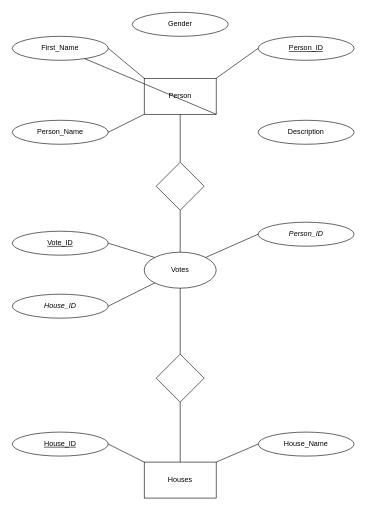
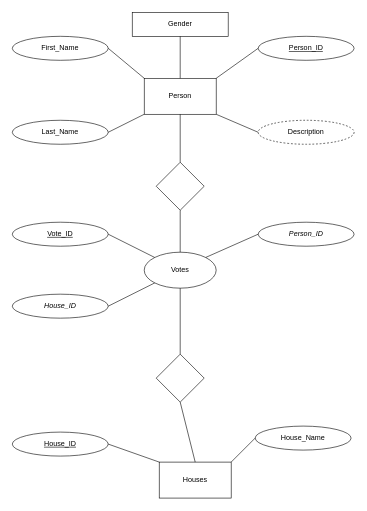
  <mxCell id="0" />
  <mxCell id="1" parent="0" />
  <mxCell id="2" value="Person" style="rounded=0;whiteSpace=wrap;html=1;" vertex="1" parent="1"><mxGeometry x="240" y="130" width="120" height="60" as="geometry" /></mxCell>
  <mxCell id="3" value="Votes" style="ellipse;whiteSpace=wrap;html=1;" vertex="1" parent="1"><mxGeometry x="240" y="420" width="120" height="60" as="geometry" /></mxCell>
- <mxCell id="4" value="Houses" style="rounded=0;whiteSpace=wrap;html=1;" vertex="1" parent="1"><mxGeometry x="240" y="770" width="120" height="60" as="geometry" /></mxCell>
+ <mxCell id="4" value="Houses" style="rounded=0;whiteSpace=wrap;html=1;" vertex="1" parent="1"><mxGeometry x="265" y="770" width="120" height="60" as="geometry" /></mxCell>
  <mxCell id="5" value="First_Name" style="ellipse;whiteSpace=wrap;html=1;" vertex="1" parent="1"><mxGeometry x="20" y="60" width="160" height="40" as="geometry" /></mxCell>
- <mxCell id="6" value="Person_Name" style="ellipse;whiteSpace=wrap;html=1;" vertex="1" parent="1"><mxGeometry x="20" y="200" width="160" height="40" as="geometry" /></mxCell>
- <mxCell id="7" value="Gender" style="ellipse;whiteSpace=wrap;html=1;" vertex="1" parent="1"><mxGeometry x="220" y="20" width="160" height="40" as="geometry" /></mxCell>
- <mxCell id="8" value="Description" style="ellipse;whiteSpace=wrap;html=1;" vertex="1" parent="1"><mxGeometry x="430" y="200" width="160" height="40" as="geometry" /></mxCell>
+ <mxCell id="6" value="Last_Name" style="ellipse;whiteSpace=wrap;html=1;" vertex="1" parent="1"><mxGeometry x="20" y="200" width="160" height="40" as="geometry" /></mxCell>
+ <mxCell id="7" value="Gender" style="whiteSpace=wrap;html=1;rounded=0;" vertex="1" parent="1"><mxGeometry x="220" y="20" width="160" height="40" as="geometry" /></mxCell>
+ <mxCell id="8" value="Description" style="ellipse;whiteSpace=wrap;html=1;dashed=1;" vertex="1" parent="1"><mxGeometry x="430" y="200" width="160" height="40" as="geometry" /></mxCell>
  <mxCell id="9" value="Person_ID" style="ellipse;whiteSpace=wrap;html=1;fontStyle=4;verticalAlign=middle;" vertex="1" parent="1"><mxGeometry x="430" y="60" width="160" height="40" as="geometry" /></mxCell>
- <mxCell id="10" value="Vote_ID" style="ellipse;whiteSpace=wrap;html=1;fontStyle=4" vertex="1" parent="1"><mxGeometry x="20" y="385" width="160" height="40" as="geometry" /></mxCell>
+ <mxCell id="10" value="Vote_ID" style="ellipse;whiteSpace=wrap;html=1;fontStyle=4" vertex="1" parent="1"><mxGeometry x="20" y="370" width="160" height="40" as="geometry" /></mxCell>
  <mxCell id="11" value="Person_ID" style="ellipse;whiteSpace=wrap;html=1;fontStyle=2" vertex="1" parent="1"><mxGeometry x="430" y="370" width="160" height="40" as="geometry" /></mxCell>
  <mxCell id="12" value="House_ID" style="ellipse;whiteSpace=wrap;html=1;fontStyle=2" vertex="1" parent="1"><mxGeometry x="20" y="490" width="160" height="40" as="geometry" /></mxCell>
  <mxCell id="13" value="House_ID" style="ellipse;whiteSpace=wrap;html=1;fontStyle=4" vertex="1" parent="1"><mxGeometry x="20" y="720" width="160" height="40" as="geometry" /></mxCell>
- <mxCell id="14" value="House_Name" style="ellipse;whiteSpace=wrap;html=1;" vertex="1" parent="1"><mxGeometry x="430" y="720" width="160" height="40" as="geometry" /></mxCell>
+ <mxCell id="14" value="House_Name" style="ellipse;whiteSpace=wrap;html=1;" vertex="1" parent="1"><mxGeometry x="425" y="710" width="160" height="40" as="geometry" /></mxCell>
  <mxCell id="15" value="" style="endArrow=none;html=1;rounded=0;entryX=1;entryY=0.5;entryDx=0;entryDy=0;" edge="1" parent="1" target="5"><mxGeometry width="50" height="50" relative="1" as="geometry"><mxPoint x="240" y="130" as="sourcePoint" /><mxPoint x="170" y="40" as="targetPoint" /></mxGeometry></mxCell>
  <mxCell id="16" value="" style="endArrow=none;html=1;rounded=0;entryX=1;entryY=0.5;entryDx=0;entryDy=0;exitX=0;exitY=1;exitDx=0;exitDy=0;" edge="1" parent="1" source="2" target="6"><mxGeometry width="50" height="50" relative="1" as="geometry"><mxPoint x="320" y="170" as="sourcePoint" /><mxPoint x="370" y="120" as="targetPoint" /></mxGeometry></mxCell>
+ <mxCell id="17" value="" style="endArrow=none;html=1;rounded=0;entryX=0.5;entryY=1;entryDx=0;entryDy=0;exitX=0.5;exitY=0;exitDx=0;exitDy=0;" edge="1" parent="1" source="2" target="7"><mxGeometry width="50" height="50" relative="1" as="geometry"><mxPoint x="275" y="130" as="sourcePoint" /><mxPoint x="325" y="80" as="targetPoint" /></mxGeometry></mxCell>
  <mxCell id="18" value="" style="endArrow=none;html=1;rounded=0;entryX=0;entryY=0.5;entryDx=0;entryDy=0;exitX=1;exitY=0;exitDx=0;exitDy=0;" edge="1" parent="1" source="2" target="9"><mxGeometry width="50" height="50" relative="1" as="geometry"><mxPoint x="360" y="135" as="sourcePoint" /><mxPoint x="410" y="85" as="targetPoint" /></mxGeometry></mxCell>
- <mxCell id="19" value="" style="endArrow=none;html=1;rounded=0;exitX=1;exitY=1;exitDx=0;exitDy=0;" edge="1" parent="1" source="2" target="5"><mxGeometry width="50" height="50" relative="1" as="geometry"><mxPoint x="380" y="160" as="sourcePoint" /><mxPoint x="430" y="110" as="targetPoint" /></mxGeometry></mxCell>
+ <mxCell id="19" value="" style="endArrow=none;html=1;rounded=0;exitX=1;exitY=1;exitDx=0;exitDy=0;entryX=0;entryY=0.5;entryDx=0;entryDy=0;" edge="1" parent="1" source="2" target="8"><mxGeometry width="50" height="50" relative="1" as="geometry"><mxPoint x="380" y="160" as="sourcePoint" /><mxPoint x="430" y="110" as="targetPoint" /></mxGeometry></mxCell>
  <mxCell id="20" value="" style="rhombus;whiteSpace=wrap;html=1;" vertex="1" parent="1"><mxGeometry x="260" y="270" width="80" height="80" as="geometry" /></mxCell>
  <mxCell id="21" value="" style="endArrow=none;html=1;rounded=0;exitX=0.5;exitY=0;exitDx=0;exitDy=0;entryX=0.5;entryY=1;entryDx=0;entryDy=0;" edge="1" parent="1" source="3" target="20"><mxGeometry width="50" height="50" relative="1" as="geometry"><mxPoint x="290" y="500" as="sourcePoint" /><mxPoint x="340" y="450" as="targetPoint" /></mxGeometry></mxCell>
  <mxCell id="22" value="" style="endArrow=none;html=1;rounded=0;exitX=0.5;exitY=0;exitDx=0;exitDy=0;entryX=0.5;entryY=1;entryDx=0;entryDy=0;" edge="1" parent="1" source="20" target="2"><mxGeometry width="50" height="50" relative="1" as="geometry"><mxPoint x="320" y="270" as="sourcePoint" /><mxPoint x="370" y="220" as="targetPoint" /></mxGeometry></mxCell>
  <mxCell id="23" value="" style="endArrow=none;html=1;rounded=0;entryX=0;entryY=0.5;entryDx=0;entryDy=0;exitX=1;exitY=0;exitDx=0;exitDy=0;" edge="1" parent="1" source="3" target="11"><mxGeometry width="50" height="50" relative="1" as="geometry"><mxPoint x="290" y="500" as="sourcePoint" /><mxPoint x="340" y="450" as="targetPoint" /></mxGeometry></mxCell>
  <mxCell id="24" value="" style="endArrow=none;html=1;rounded=0;exitX=1;exitY=0.5;exitDx=0;exitDy=0;entryX=0;entryY=0;entryDx=0;entryDy=0;" edge="1" parent="1" source="10" target="3"><mxGeometry width="50" height="50" relative="1" as="geometry"><mxPoint x="290" y="500" as="sourcePoint" /><mxPoint x="340" y="450" as="targetPoint" /></mxGeometry></mxCell>
  <mxCell id="25" value="" style="endArrow=none;html=1;rounded=0;exitX=1;exitY=0.5;exitDx=0;exitDy=0;entryX=0;entryY=1;entryDx=0;entryDy=0;" edge="1" parent="1" source="12" target="3"><mxGeometry width="50" height="50" relative="1" as="geometry"><mxPoint x="290" y="500" as="sourcePoint" /><mxPoint x="340" y="450" as="targetPoint" /></mxGeometry></mxCell>
  <mxCell id="26" value="" style="rhombus;whiteSpace=wrap;html=1;" vertex="1" parent="1"><mxGeometry x="260" y="590" width="80" height="80" as="geometry" /></mxCell>
  <mxCell id="27" value="" style="endArrow=none;html=1;rounded=0;entryX=0.5;entryY=1;entryDx=0;entryDy=0;exitX=0.5;exitY=0;exitDx=0;exitDy=0;" edge="1" parent="1" source="26" target="3"><mxGeometry width="50" height="50" relative="1" as="geometry"><mxPoint x="290" y="750" as="sourcePoint" /><mxPoint x="340" y="700" as="targetPoint" /></mxGeometry></mxCell>
  <mxCell id="28" value="" style="endArrow=none;html=1;rounded=0;entryX=0.5;entryY=1;entryDx=0;entryDy=0;exitX=0.5;exitY=0;exitDx=0;exitDy=0;" edge="1" parent="1" source="4" target="26"><mxGeometry width="50" height="50" relative="1" as="geometry"><mxPoint x="290" y="750" as="sourcePoint" /><mxPoint x="340" y="700" as="targetPoint" /></mxGeometry></mxCell>
  <mxCell id="29" value="" style="endArrow=none;html=1;rounded=0;entryX=0;entryY=0.5;entryDx=0;entryDy=0;exitX=1;exitY=0;exitDx=0;exitDy=0;" edge="1" parent="1" source="4" target="14"><mxGeometry width="50" height="50" relative="1" as="geometry"><mxPoint x="290" y="660" as="sourcePoint" /><mxPoint x="340" y="610" as="targetPoint" /></mxGeometry></mxCell>
  <mxCell id="30" value="" style="endArrow=none;html=1;rounded=0;entryX=0;entryY=0;entryDx=0;entryDy=0;exitX=1;exitY=0.5;exitDx=0;exitDy=0;" edge="1" parent="1" source="13" target="4"><mxGeometry width="50" height="50" relative="1" as="geometry"><mxPoint x="190" y="780" as="sourcePoint" /><mxPoint x="240" y="730" as="targetPoint" /></mxGeometry></mxCell>
